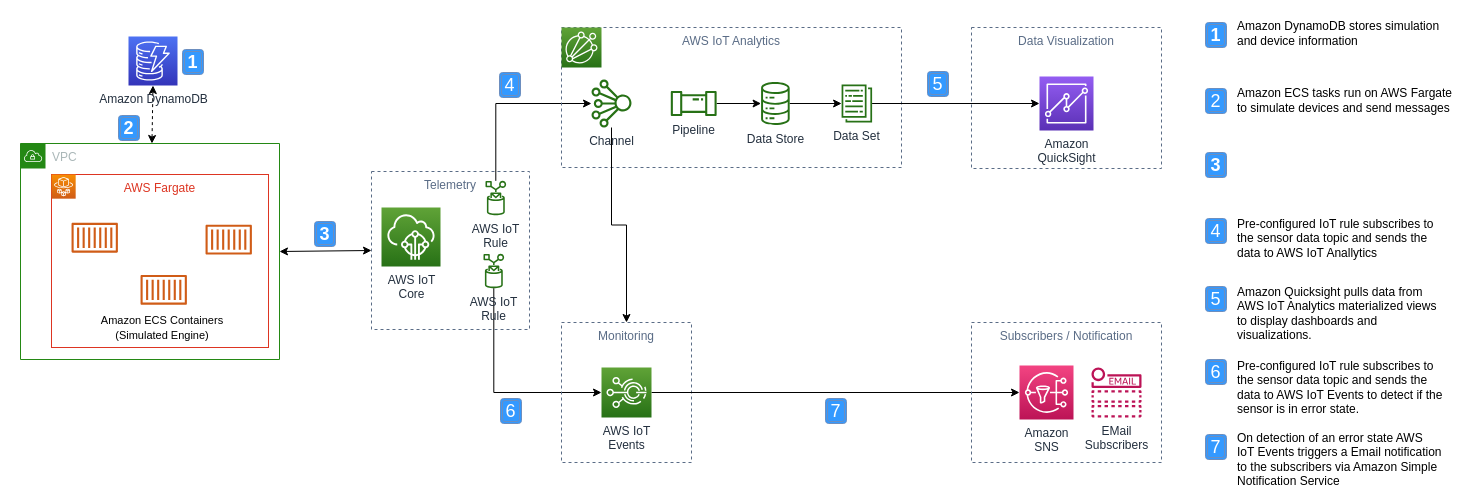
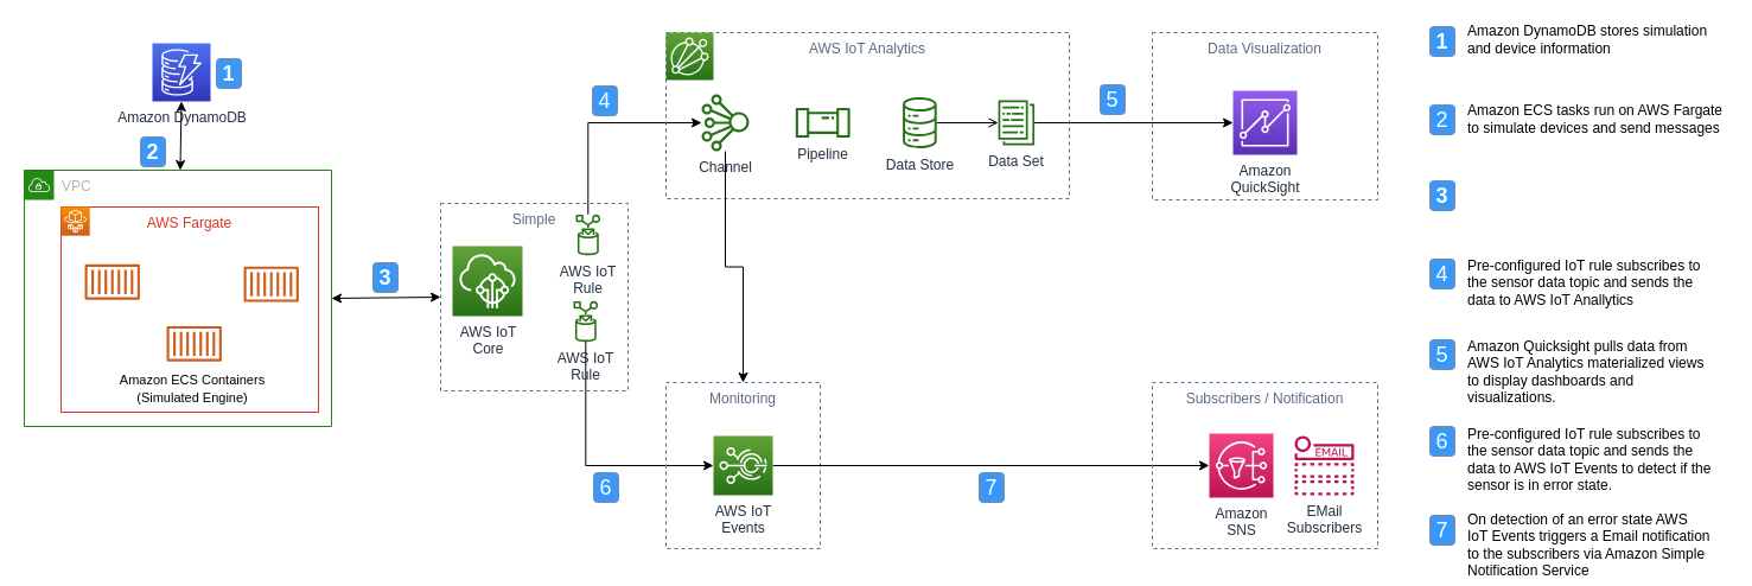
  <mxCell id="0" />
  <mxCell id="1" parent="0" />
  <mxCell id="2" style="edgeStyle=orthogonalEdgeStyle;rounded=0;orthogonalLoop=1;jettySize=auto;html=1;" parent="1" source="6" target="21" edge="1"><mxGeometry relative="1" as="geometry"><Array as="points"><mxPoint x="493" y="392" /></Array></mxGeometry></mxCell>
- <mxCell id="3" value="Telemetry" style="fillColor=none;strokeColor=#5A6C86;dashed=1;verticalAlign=top;fontStyle=0;fontColor=#5A6C86;" parent="1" vertex="1"><mxGeometry x="371" y="171" width="158" height="158" as="geometry" /></mxCell>
+ <mxCell id="3" value="Simple" style="fillColor=none;strokeColor=#5A6C86;dashed=1;verticalAlign=top;fontStyle=0;fontColor=#5A6C86;" parent="1" vertex="1"><mxGeometry x="371" y="171" width="158" height="158" as="geometry" /></mxCell>
  <mxCell id="4" value="AWS IoT &lt;br&gt;Core" style="outlineConnect=0;fontColor=#232F3E;gradientColor=#60A337;gradientDirection=north;fillColor=#277116;strokeColor=#ffffff;dashed=0;verticalLabelPosition=bottom;verticalAlign=top;align=center;html=1;fontSize=12;fontStyle=0;aspect=fixed;shape=mxgraph.aws4.resourceIcon;resIcon=mxgraph.aws4.iot_core;" parent="1" vertex="1"><mxGeometry x="381" y="207" width="59" height="59" as="geometry" /></mxCell>
  <mxCell id="5" style="edgeStyle=orthogonalEdgeStyle;rounded=0;orthogonalLoop=1;jettySize=auto;html=1;" parent="1" source="27" target="10" edge="1"><mxGeometry relative="1" as="geometry"><Array as="points"><mxPoint x="495" y="103" /></Array></mxGeometry></mxCell>
  <mxCell id="6" value="AWS IoT&lt;br&gt;Rule" style="outlineConnect=0;fontColor=#232F3E;gradientColor=none;fillColor=#277116;strokeColor=none;dashed=0;verticalLabelPosition=bottom;verticalAlign=top;align=center;html=1;fontSize=12;fontStyle=0;aspect=fixed;pointerEvents=1;shape=mxgraph.aws4.rule;" parent="1" vertex="1"><mxGeometry x="483" y="253" width="20.64" height="35" as="geometry" /></mxCell>
  <mxCell id="7" value="AWS IoT Analytics" style="fillColor=none;strokeColor=#5A6C86;dashed=1;verticalAlign=top;fontStyle=0;fontColor=#5A6C86;" parent="1" vertex="1"><mxGeometry x="561" y="27" width="340" height="140" as="geometry" /></mxCell>
  <mxCell id="8" value="" style="outlineConnect=0;fontColor=#232F3E;gradientColor=#60A337;gradientDirection=north;fillColor=#277116;strokeColor=#ffffff;dashed=0;verticalLabelPosition=bottom;verticalAlign=top;align=center;html=1;fontSize=12;fontStyle=0;aspect=fixed;shape=mxgraph.aws4.resourceIcon;resIcon=mxgraph.aws4.iot_analytics;" parent="1" vertex="1"><mxGeometry x="561" y="27" width="40" height="40" as="geometry" /></mxCell>
  <mxCell id="9" style="edgeStyle=orthogonalEdgeStyle;rounded=0;orthogonalLoop=1;jettySize=auto;html=1;" parent="1" source="10" target="19" edge="1"><mxGeometry relative="1" as="geometry" /></mxCell>
  <mxCell id="10" value="Channel" style="outlineConnect=0;fontColor=#232F3E;gradientColor=none;fillColor=#277116;strokeColor=none;dashed=0;verticalLabelPosition=bottom;verticalAlign=top;align=center;html=1;fontSize=12;fontStyle=0;aspect=fixed;pointerEvents=1;shape=mxgraph.aws4.iot_analytics_channel;" parent="1" vertex="1"><mxGeometry x="591" y="79" width="40" height="48" as="geometry" /></mxCell>
- <mxCell id="11" style="edgeStyle=orthogonalEdgeStyle;rounded=0;orthogonalLoop=1;jettySize=auto;html=1;" parent="1" source="12" target="14" edge="1"><mxGeometry relative="1" as="geometry" /></mxCell>
  <mxCell id="12" value="Pipeline" style="outlineConnect=0;fontColor=#232F3E;gradientColor=none;fillColor=#277116;strokeColor=none;dashed=0;verticalLabelPosition=bottom;verticalAlign=top;align=center;html=1;fontSize=12;fontStyle=0;aspect=fixed;pointerEvents=1;shape=mxgraph.aws4.iot_analytics_pipeline;" parent="1" vertex="1"><mxGeometry x="670" y="90.5" width="46.43" height="25" as="geometry" /></mxCell>
- <mxCell id="13" style="edgeStyle=orthogonalEdgeStyle;rounded=0;orthogonalLoop=1;jettySize=auto;html=1;" parent="1" source="14" target="15" edge="1"><mxGeometry relative="1" as="geometry" /></mxCell>
+ <mxCell id="13" style="edgeStyle=orthogonalEdgeStyle;rounded=0;orthogonalLoop=1;jettySize=auto;html=1;endArrow=open;" parent="1" source="14" target="15" edge="1"><mxGeometry relative="1" as="geometry" /></mxCell>
  <mxCell id="14" value="Data Store" style="outlineConnect=0;fontColor=#232F3E;gradientColor=none;fillColor=#277116;strokeColor=none;dashed=0;verticalLabelPosition=bottom;verticalAlign=top;align=center;html=1;fontSize=12;fontStyle=0;aspect=fixed;pointerEvents=1;shape=mxgraph.aws4.iot_analytics_data_store;" parent="1" vertex="1"><mxGeometry x="760" y="81.5" width="29.77" height="43" as="geometry" /></mxCell>
  <mxCell id="15" value="Data Set" style="outlineConnect=0;fontColor=#232F3E;gradientColor=none;fillColor=#277116;strokeColor=none;dashed=0;verticalLabelPosition=bottom;verticalAlign=top;align=center;html=1;fontSize=12;fontStyle=0;aspect=fixed;pointerEvents=1;shape=mxgraph.aws4.data_set;" parent="1" vertex="1"><mxGeometry x="841" y="84" width="30.69" height="38" as="geometry" /></mxCell>
  <mxCell id="16" value="Data Visualization" style="fillColor=none;strokeColor=#5A6C86;dashed=1;verticalAlign=top;fontStyle=0;fontColor=#5A6C86;" parent="1" vertex="1"><mxGeometry x="971" y="27" width="190" height="141" as="geometry" /></mxCell>
  <mxCell id="17" style="edgeStyle=orthogonalEdgeStyle;rounded=0;orthogonalLoop=1;jettySize=auto;html=1;" parent="1" source="15" target="18" edge="1"><mxGeometry relative="1" as="geometry" /></mxCell>
  <mxCell id="18" value="Amazon &lt;br&gt;QuickSight" style="outlineConnect=0;fontColor=#232F3E;gradientColor=#945DF2;gradientDirection=north;fillColor=#5A30B5;strokeColor=#ffffff;dashed=0;verticalLabelPosition=bottom;verticalAlign=top;align=center;html=1;fontSize=12;fontStyle=0;aspect=fixed;shape=mxgraph.aws4.resourceIcon;resIcon=mxgraph.aws4.quicksight;" parent="1" vertex="1"><mxGeometry x="1039" y="76" width="54" height="54" as="geometry" /></mxCell>
  <mxCell id="19" value="Monitoring" style="fillColor=none;strokeColor=#5A6C86;dashed=1;verticalAlign=top;fontStyle=0;fontColor=#5A6C86;" parent="1" vertex="1"><mxGeometry x="561" y="322" width="130" height="140" as="geometry" /></mxCell>
  <mxCell id="20" style="edgeStyle=orthogonalEdgeStyle;rounded=0;orthogonalLoop=1;jettySize=auto;html=1;" parent="1" source="21" target="23" edge="1"><mxGeometry relative="1" as="geometry" /></mxCell>
  <mxCell id="21" value="AWS IoT&lt;br&gt;Events" style="outlineConnect=0;fontColor=#232F3E;gradientColor=#60A337;gradientDirection=north;fillColor=#277116;strokeColor=#ffffff;dashed=0;verticalLabelPosition=bottom;verticalAlign=top;align=center;html=1;fontSize=12;fontStyle=0;aspect=fixed;shape=mxgraph.aws4.resourceIcon;resIcon=mxgraph.aws4.iot_events;" parent="1" vertex="1"><mxGeometry x="601" y="367" width="50" height="50" as="geometry" /></mxCell>
  <mxCell id="22" value="Subscribers / Notification" style="fillColor=none;strokeColor=#5A6C86;dashed=1;verticalAlign=top;fontStyle=0;fontColor=#5A6C86;" parent="1" vertex="1"><mxGeometry x="971" y="322" width="190" height="140" as="geometry" /></mxCell>
  <mxCell id="23" value="Amazon &lt;br&gt;SNS" style="outlineConnect=0;fontColor=#232F3E;gradientColor=#F34482;gradientDirection=north;fillColor=#BC1356;strokeColor=#ffffff;dashed=0;verticalLabelPosition=bottom;verticalAlign=top;align=center;html=1;fontSize=12;fontStyle=0;aspect=fixed;shape=mxgraph.aws4.resourceIcon;resIcon=mxgraph.aws4.sns;" parent="1" vertex="1"><mxGeometry x="1019" y="365" width="54" height="54" as="geometry" /></mxCell>
  <mxCell id="24" value="&lt;font style=&quot;font-size: 18px&quot; color=&quot;#ffffff&quot;&gt;&lt;b style=&quot;font-size: 18px&quot;&gt;3&lt;/b&gt;&lt;/font&gt;" style="shape=ext;double=1;rounded=1;whiteSpace=wrap;html=1;fillColor=#3399ff;strokeColor=#6c8ebf;fontSize=18;" parent="1" vertex="1"><mxGeometry x="314" y="221" width="21" height="25" as="geometry" /></mxCell>
  <mxCell id="25" value="EMail&lt;br&gt;Subscribers" style="outlineConnect=0;fontColor=#232F3E;gradientColor=none;fillColor=#BC1356;strokeColor=none;dashed=0;verticalLabelPosition=bottom;verticalAlign=top;align=center;html=1;fontSize=12;fontStyle=0;aspect=fixed;pointerEvents=1;shape=mxgraph.aws4.email_notification;" parent="1" vertex="1"><mxGeometry x="1091" y="367" width="50" height="50" as="geometry" /></mxCell>
  <mxCell id="26" value="4" style="shape=ext;double=1;rounded=1;whiteSpace=wrap;html=1;fillColor=#3399ff;strokeColor=#6c8ebf;fontSize=18;fontColor=#ffffff;" parent="1" vertex="1"><mxGeometry x="499" y="72" width="21" height="25" as="geometry" /></mxCell>
  <mxCell id="27" value="AWS IoT&lt;br&gt;Rule" style="outlineConnect=0;fontColor=#232F3E;gradientColor=none;fillColor=#277116;strokeColor=none;dashed=0;verticalLabelPosition=bottom;verticalAlign=top;align=center;html=1;fontSize=12;fontStyle=0;aspect=fixed;pointerEvents=1;shape=mxgraph.aws4.rule;" parent="1" vertex="1"><mxGeometry x="485" y="180" width="20.64" height="35" as="geometry" /></mxCell>
  <mxCell id="28" value="5" style="shape=ext;double=1;rounded=1;whiteSpace=wrap;html=1;fillColor=#3399ff;strokeColor=#6c8ebf;fontSize=18;fontColor=#ffffff;" parent="1" vertex="1"><mxGeometry x="927" y="71" width="21" height="25" as="geometry" /></mxCell>
  <mxCell id="29" value="6" style="shape=ext;double=1;rounded=1;whiteSpace=wrap;html=1;fillColor=#3399ff;strokeColor=#6c8ebf;fontSize=18;fontColor=#ffffff;" parent="1" vertex="1"><mxGeometry x="500" y="398" width="21" height="25" as="geometry" /></mxCell>
  <mxCell id="30" value="7" style="shape=ext;double=1;rounded=1;whiteSpace=wrap;html=1;fillColor=#3399ff;strokeColor=#6c8ebf;fontSize=18;fontColor=#ffffff;" parent="1" vertex="1"><mxGeometry x="825" y="398" width="21" height="25" as="geometry" /></mxCell>
  <mxCell id="31" value="&lt;font style=&quot;font-size: 18px&quot; color=&quot;#ffffff&quot;&gt;&lt;b style=&quot;font-size: 18px&quot;&gt;3&lt;/b&gt;&lt;/font&gt;" style="shape=ext;double=1;rounded=1;whiteSpace=wrap;html=1;fillColor=#3399ff;strokeColor=#6c8ebf;fontSize=18;" parent="1" vertex="1"><mxGeometry x="1205" y="152" width="21" height="25" as="geometry" /></mxCell>
  <mxCell id="32" value="&lt;font color=&quot;#ffffff&quot;&gt;4&lt;/font&gt;" style="shape=ext;double=1;rounded=1;whiteSpace=wrap;html=1;fillColor=#3399ff;strokeColor=#6c8ebf;fontSize=18;" parent="1" vertex="1"><mxGeometry x="1205" y="218" width="21" height="25" as="geometry" /></mxCell>
  <mxCell id="33" value="Pre-configured IoT rule subscribes to the sensor data topic and sends the data to AWS IoT Anallytics " style="text;html=1;strokeColor=none;fillColor=none;align=left;verticalAlign=middle;whiteSpace=wrap;rounded=0;fontColor=#000000;" parent="1" vertex="1"><mxGeometry x="1235" y="225" width="208" height="26" as="geometry" /></mxCell>
  <mxCell id="34" value="5" style="shape=ext;double=1;rounded=1;whiteSpace=wrap;html=1;fillColor=#3399ff;strokeColor=#6c8ebf;fontSize=18;fontColor=#ffffff;" parent="1" vertex="1"><mxGeometry x="1205" y="286" width="21" height="25" as="geometry" /></mxCell>
  <mxCell id="35" value="Amazon Quicksight pulls data from AWS IoT Analytics materialized views to display dashboards and visualizations. " style="text;html=1;strokeColor=none;fillColor=none;align=left;verticalAlign=middle;whiteSpace=wrap;rounded=0;fontColor=#000000;" parent="1" vertex="1"><mxGeometry x="1235" y="300" width="212" height="26" as="geometry" /></mxCell>
  <mxCell id="36" value="6" style="shape=ext;double=1;rounded=1;whiteSpace=wrap;html=1;fillColor=#3399ff;strokeColor=#6c8ebf;fontSize=18;fontColor=#ffffff;" parent="1" vertex="1"><mxGeometry x="1205" y="359" width="21" height="25" as="geometry" /></mxCell>
  <mxCell id="37" value="Pre-configured IoT rule subscribes to the sensor data topic and sends the data to AWS IoT Events to detect if the sensor is in error state. " style="text;html=1;strokeColor=none;fillColor=none;align=left;verticalAlign=middle;whiteSpace=wrap;rounded=0;fontColor=#000000;" parent="1" vertex="1"><mxGeometry x="1235" y="374" width="208" height="26" as="geometry" /></mxCell>
  <mxCell id="38" value="7" style="shape=ext;double=1;rounded=1;whiteSpace=wrap;html=1;fillColor=#3399ff;strokeColor=#6c8ebf;fontSize=18;fontColor=#ffffff;" parent="1" vertex="1"><mxGeometry x="1205" y="434" width="21" height="25" as="geometry" /></mxCell>
  <mxCell id="39" value="On detection of an error state AWS IoT Events triggers a Email notification to the subscribers via Amazon Simple Notification Service" style="text;html=1;strokeColor=none;fillColor=none;align=left;verticalAlign=middle;whiteSpace=wrap;rounded=0;fontColor=#000000;" parent="1" vertex="1"><mxGeometry x="1235" y="446" width="208" height="26" as="geometry" /></mxCell>
  <mxCell id="40" value="VPC" style="points=[[0,0],[0.25,0],[0.5,0],[0.75,0],[1,0],[1,0.25],[1,0.5],[1,0.75],[1,1],[0.75,1],[0.5,1],[0.25,1],[0,1],[0,0.75],[0,0.5],[0,0.25]];outlineConnect=0;gradientColor=none;html=1;whiteSpace=wrap;fontSize=12;fontStyle=0;shape=mxgraph.aws4.group;grIcon=mxgraph.aws4.group_vpc;strokeColor=#248814;fillColor=none;verticalAlign=top;align=left;spacingLeft=30;fontColor=#AAB7B8;dashed=0;dashPattern=1 2;" parent="1" vertex="1"><mxGeometry x="20" y="143" width="259" height="216" as="geometry" /></mxCell>
  <mxCell id="41" value="" style="group" parent="1" vertex="1" connectable="0"><mxGeometry x="51" y="174" width="217" height="173" as="geometry" /></mxCell>
  <mxCell id="42" value="AWS Fargate" style="fillColor=none;strokeColor=#DD3522;verticalAlign=top;fontStyle=0;fontColor=#DD3522;" parent="41" vertex="1"><mxGeometry width="217" height="173" as="geometry" /></mxCell>
  <mxCell id="43" value="" style="points=[[0,0,0],[0.25,0,0],[0.5,0,0],[0.75,0,0],[1,0,0],[0,1,0],[0.25,1,0],[0.5,1,0],[0.75,1,0],[1,1,0],[0,0.25,0],[0,0.5,0],[0,0.75,0],[1,0.25,0],[1,0.5,0],[1,0.75,0]];outlineConnect=0;fontColor=#232F3E;gradientColor=#F78E04;gradientDirection=north;fillColor=#D05C17;strokeColor=#ffffff;dashed=0;verticalLabelPosition=bottom;verticalAlign=top;align=center;html=1;fontSize=12;fontStyle=0;aspect=fixed;shape=mxgraph.aws4.resourceIcon;resIcon=mxgraph.aws4.fargate;" parent="41" vertex="1"><mxGeometry width="24.183" height="24.183" as="geometry" /></mxCell>
  <mxCell id="44" value="" style="outlineConnect=0;fontColor=#232F3E;gradientColor=none;fillColor=#D05C17;strokeColor=none;dashed=0;verticalLabelPosition=bottom;verticalAlign=top;align=center;html=1;fontSize=12;fontStyle=0;aspect=fixed;pointerEvents=1;shape=mxgraph.aws4.container_1;" parent="41" vertex="1"><mxGeometry x="20.003" y="48.368" width="46.431" height="29.763" as="geometry" /></mxCell>
  <mxCell id="45" value="" style="outlineConnect=0;fontColor=#232F3E;gradientColor=none;fillColor=#D05C17;strokeColor=none;dashed=0;verticalLabelPosition=bottom;verticalAlign=top;align=center;html=1;fontSize=12;fontStyle=0;aspect=fixed;pointerEvents=1;shape=mxgraph.aws4.container_1;" parent="41" vertex="1"><mxGeometry x="154" y="50.227" width="46.431" height="29.763" as="geometry" /></mxCell>
  <mxCell id="46" value="" style="outlineConnect=0;fontColor=#232F3E;gradientColor=none;fillColor=#D05C17;strokeColor=none;dashed=0;verticalLabelPosition=bottom;verticalAlign=top;align=center;html=1;fontSize=12;fontStyle=0;aspect=fixed;pointerEvents=1;shape=mxgraph.aws4.container_1;" parent="41" vertex="1"><mxGeometry x="89" y="100.45" width="46.431" height="29.763" as="geometry" /></mxCell>
  <mxCell id="47" value="&lt;font style=&quot;font-size: 11px&quot;&gt;Amazon ECS Containers&lt;br&gt;(Simulated Engine)&lt;/font&gt;" style="text;html=1;strokeColor=none;fillColor=none;align=center;verticalAlign=middle;whiteSpace=wrap;rounded=0;fontSize=12;" parent="1" vertex="1"><mxGeometry x="91" y="317" width="142" height="20" as="geometry" /></mxCell>
  <mxCell id="48" value="" style="endArrow=classic;startArrow=classic;html=1;fontSize=12;exitX=1;exitY=0.5;exitDx=0;exitDy=0;entryX=0;entryY=0.5;entryDx=0;entryDy=0;" parent="1" source="40" target="3" edge="1"><mxGeometry width="50" height="50" relative="1" as="geometry"><mxPoint x="300" y="428" as="sourcePoint" /><mxPoint x="350" y="378" as="targetPoint" /></mxGeometry></mxCell>
  <mxCell id="49" value="Amazon DynamoDB" style="points=[[0,0,0],[0.25,0,0],[0.5,0,0],[0.75,0,0],[1,0,0],[0,1,0],[0.25,1,0],[0.5,1,0],[0.75,1,0],[1,1,0],[0,0.25,0],[0,0.5,0],[0,0.75,0],[1,0.25,0],[1,0.5,0],[1,0.75,0]];outlineConnect=0;fontColor=#232F3E;gradientColor=#4D72F3;gradientDirection=north;fillColor=#3334B9;strokeColor=#ffffff;dashed=0;verticalLabelPosition=bottom;verticalAlign=top;align=center;html=1;fontSize=12;fontStyle=0;aspect=fixed;shape=mxgraph.aws4.resourceIcon;resIcon=mxgraph.aws4.dynamodb;" parent="1" vertex="1"><mxGeometry x="128" y="36" width="49" height="49" as="geometry" /></mxCell>
- <mxCell id="50" value="" style="endArrow=classic;startArrow=classic;html=1;fontSize=12;entryX=0.5;entryY=1;entryDx=0;entryDy=0;entryPerimeter=0;dashed=1;" parent="1" source="40" target="49" edge="1"><mxGeometry width="50" height="50" relative="1" as="geometry"><mxPoint x="219" y="482" as="sourcePoint" /><mxPoint x="269" y="432" as="targetPoint" /></mxGeometry></mxCell>
+ <mxCell id="50" value="" style="endArrow=classic;startArrow=classic;html=1;fontSize=12;entryX=0.5;entryY=1;entryDx=0;entryDy=0;entryPerimeter=0;" parent="1" source="40" target="49" edge="1"><mxGeometry width="50" height="50" relative="1" as="geometry"><mxPoint x="219" y="482" as="sourcePoint" /><mxPoint x="269" y="432" as="targetPoint" /></mxGeometry></mxCell>
  <mxCell id="51" value="&lt;font style=&quot;font-size: 18px;&quot; color=&quot;#ffffff&quot;&gt;&lt;b style=&quot;font-size: 18px;&quot;&gt;1&lt;/b&gt;&lt;/font&gt;" style="shape=ext;double=1;rounded=1;whiteSpace=wrap;html=1;fillColor=#3399ff;strokeColor=#6c8ebf;fontSize=18;" vertex="1" parent="1"><mxGeometry x="182" y="49" width="21" height="25" as="geometry" /></mxCell>
  <mxCell id="52" value="&lt;font style=&quot;font-size: 18px&quot; color=&quot;#ffffff&quot;&gt;&lt;b style=&quot;font-size: 18px&quot;&gt;2&lt;/b&gt;&lt;/font&gt;" style="shape=ext;double=1;rounded=1;whiteSpace=wrap;html=1;fillColor=#3399ff;strokeColor=#6c8ebf;fontSize=18;" vertex="1" parent="1"><mxGeometry x="118" y="115" width="21" height="25" as="geometry" /></mxCell>
  <mxCell id="53" value="&lt;font style=&quot;font-size: 18px&quot; color=&quot;#ffffff&quot;&gt;&lt;b style=&quot;font-size: 18px&quot;&gt;1&lt;/b&gt;&lt;/font&gt;" style="shape=ext;double=1;rounded=1;whiteSpace=wrap;html=1;fillColor=#3399ff;strokeColor=#6c8ebf;fontSize=18;" vertex="1" parent="1"><mxGeometry x="1205" y="22" width="21" height="25" as="geometry" /></mxCell>
  <mxCell id="54" value="&lt;div&gt;Amazon DynamoDB stores simulation and device information&amp;nbsp;&lt;br&gt;&lt;/div&gt;" style="text;html=1;strokeColor=none;fillColor=none;align=left;verticalAlign=middle;whiteSpace=wrap;rounded=0;fontColor=#000000;" vertex="1" parent="1"><mxGeometry x="1235" y="20" width="217" height="26" as="geometry" /></mxCell>
  <mxCell id="55" value="&lt;font color=&quot;#ffffff&quot;&gt;2&lt;/font&gt;" style="shape=ext;double=1;rounded=1;whiteSpace=wrap;html=1;fillColor=#3399ff;strokeColor=#6c8ebf;fontSize=18;" vertex="1" parent="1"><mxGeometry x="1205" y="88" width="21" height="25" as="geometry" /></mxCell>
  <mxCell id="56" value="Amazon ECS tasks run on AWS Fargate to simulate devices and send messages" style="text;html=1;strokeColor=none;fillColor=none;align=left;verticalAlign=middle;whiteSpace=wrap;rounded=0;fontColor=#000000;" vertex="1" parent="1"><mxGeometry x="1235" y="87" width="220" height="26" as="geometry" /></mxCell>
